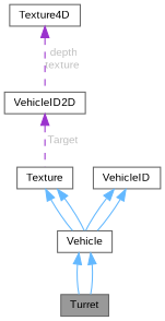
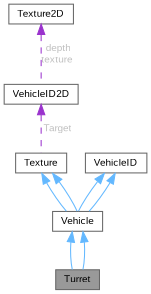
  digraph {
    fontname="Liberation Sans"
    node [color=gray40 fillcolor=white fontname="Liberation Sans" fontsize=10 shape=box style=filled]
    edge [color=steelblue1 dir=back fontname="Liberation Sans" fontsize=10 labelfontname=Helvetica labelfontsize=10 style=solid]
    n1 [fillcolor=grey60 fontcolor=black height=0.2 label=Turret width=0.4]
    n2 [height=0.2 label=Vehicle width=0.4]
    n3 [height=0.2 label=Texture width=0.4]
    n4 [height=0.2 label=VehicleID2D width=0.4]
-   n5 [height=0.2 label=Texture4D width=0.4]
+   n5 [height=0.2 label=Texture2D width=0.4]
    n6 [height=0.2 label=VehicleID width=0.4]
    n2 -> n1
    n2 -> n1
    n3 -> n2
    n3 -> n2
    n4 -> n3 [color=darkorchid3 fontcolor=grey label=" Target" style=dashed]
    n5 -> n4 [color=darkorchid3 fontcolor=grey label=" depth\ntexture" style=dashed]
    n6 -> n2
    n6 -> n2
  }
